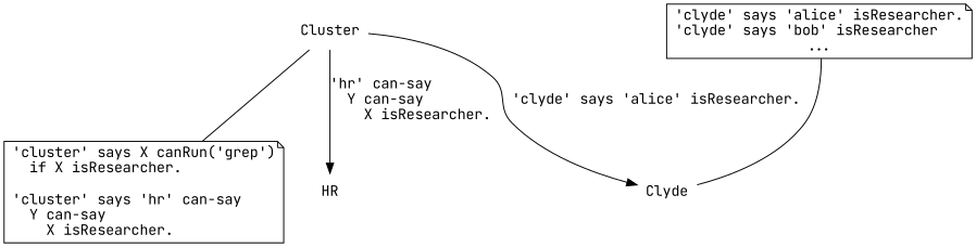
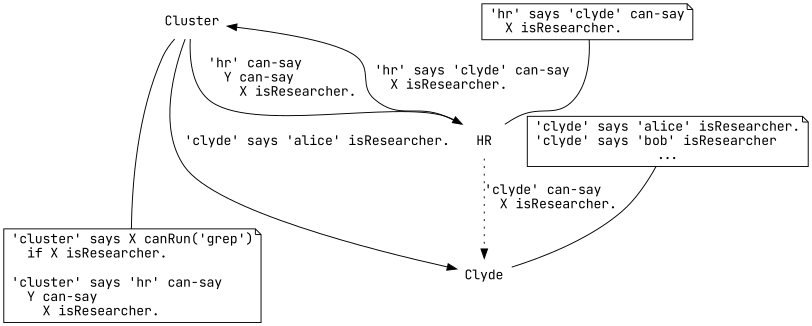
  digraph {
    concentrate=false
    fontname="JetBrains Mono"
    rankdir=TB
    spline=true
    node [fontname="JetBrains Mono" shape=note]
    edge [fontname="JetBrains Mono" style=solid]
    n1 [label="'cluster' says X canRun('grep')\l  if X isResearcher.\l\l'cluster' says 'hr' can-say\l  Y can-say\l    X isResearcher.\l"]
    n2 [label=Cluster shape=plaintext]
    n3 [label=HR shape=plaintext]
    n4 [label=Clyde shape=plaintext]
    n5 [label="'clyde' says 'alice' isResearcher.\l'clyde' says 'bob' isResearcher\l..."]
+   n6 [label="'hr' says 'clyde' can-say\l  X isResearcher.\l"]
    subgraph sub_1 {
      rank=max
      n1
    }
    n1 -> n2 [arrowhead=none arrowtail=none]
    n2 -> n3 [label="'hr' can-say\l  Y can-say\l    X isResearcher.\l"]
    n2 -> n4 [label="'clyde' says 'alice' isResearcher."]
+   n3 -> n2 [label="'hr' says 'clyde' can-say\l  X isResearcher.\l"]
+   n3 -> n4 [label="'clyde' can-say\l  X isResearcher.\l" style=dotted]
    n5 -> n4 [arrowhead=none arrowtail=none]
+   n6 -> n3 [arrowhead=none arrowtail=none]
  }
